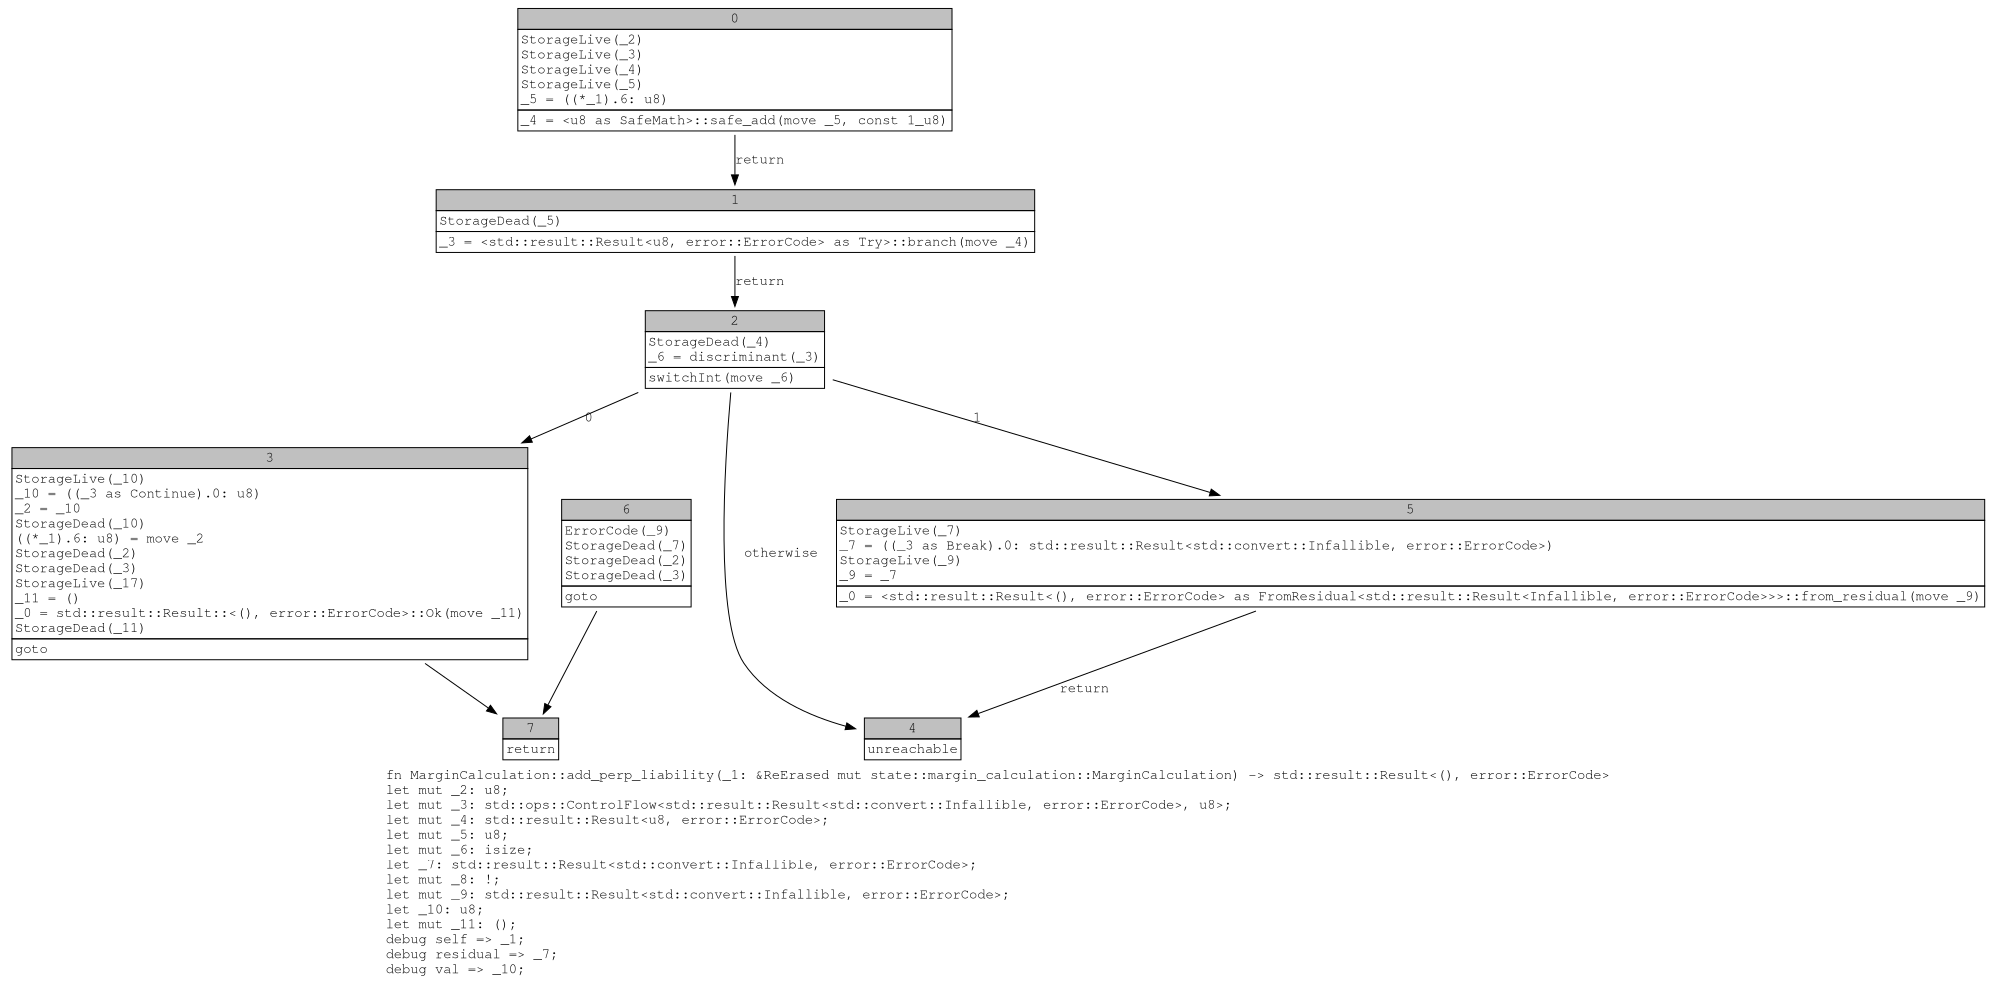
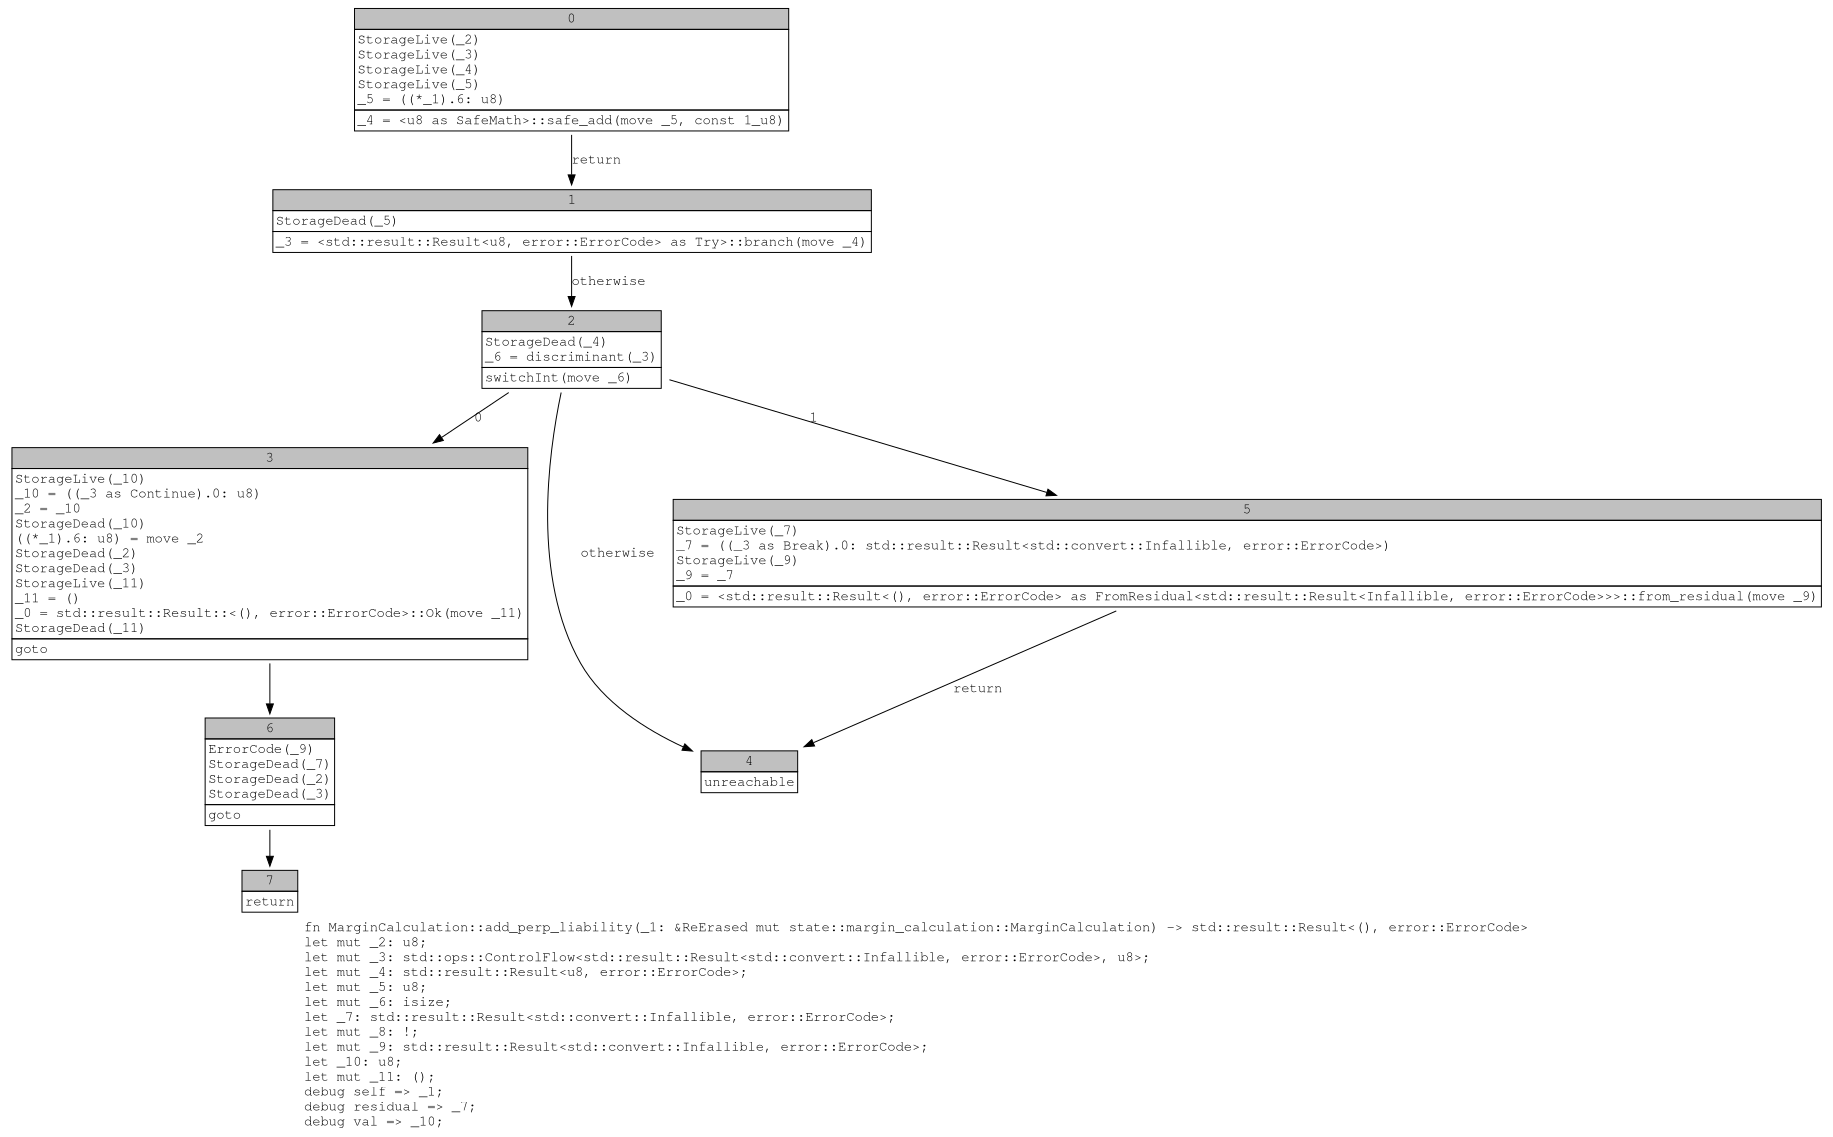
  digraph {
    fontname="Courier, monospace"
    label=<fn MarginCalculation::add_perp_liability(_1: &amp;ReErased mut state::margin_calculation::MarginCalculation) -&gt; std::result::Result&lt;(), error::ErrorCode&gt;<br align="left"/>let mut _2: u8;<br align="left"/>let mut _3: std::ops::ControlFlow&lt;std::result::Result&lt;std::convert::Infallible, error::ErrorCode&gt;, u8&gt;;<br align="left"/>let mut _4: std::result::Result&lt;u8, error::ErrorCode&gt;;<br align="left"/>let mut _5: u8;<br align="left"/>let mut _6: isize;<br align="left"/>let _7: std::result::Result&lt;std::convert::Infallible, error::ErrorCode&gt;;<br align="left"/>let mut _8: !;<br align="left"/>let mut _9: std::result::Result&lt;std::convert::Infallible, error::ErrorCode&gt;;<br align="left"/>let _10: u8;<br align="left"/>let mut _11: ();<br align="left"/>debug self =&gt; _1;<br align="left"/>debug residual =&gt; _7;<br align="left"/>debug val =&gt; _10;<br align="left"/>>
    node [fontname="Courier, monospace" shape=none]
    edge [fontname="Courier, monospace"]
    n1 [label=<<table border="0" cellborder="1" cellspacing="0"><tr><td bgcolor="gray" align="center" colspan="1">0</td></tr><tr><td align="left" balign="left">StorageLive(_2)<br/>StorageLive(_3)<br/>StorageLive(_4)<br/>StorageLive(_5)<br/>_5 = ((*_1).6: u8)<br/></td></tr><tr><td align="left">_4 = &lt;u8 as SafeMath&gt;::safe_add(move _5, const 1_u8)</td></tr></table>>]
    n2 [label=<<table border="0" cellborder="1" cellspacing="0"><tr><td bgcolor="gray" align="center" colspan="1">1</td></tr><tr><td align="left" balign="left">StorageDead(_5)<br/></td></tr><tr><td align="left">_3 = &lt;std::result::Result&lt;u8, error::ErrorCode&gt; as Try&gt;::branch(move _4)</td></tr></table>>]
    n3 [label=<<table border="0" cellborder="1" cellspacing="0"><tr><td bgcolor="gray" align="center" colspan="1">2</td></tr><tr><td align="left" balign="left">StorageDead(_4)<br/>_6 = discriminant(_3)<br/></td></tr><tr><td align="left">switchInt(move _6)</td></tr></table>>]
-   n4 [label=<<table border="0" cellborder="1" cellspacing="0"><tr><td bgcolor="gray" align="center" colspan="1">3</td></tr><tr><td align="left" balign="left">StorageLive(_10)<br/>_10 = ((_3 as Continue).0: u8)<br/>_2 = _10<br/>StorageDead(_10)<br/>((*_1).6: u8) = move _2<br/>StorageDead(_2)<br/>StorageDead(_3)<br/>StorageLive(_17)<br/>_11 = ()<br/>_0 = std::result::Result::&lt;(), error::ErrorCode&gt;::Ok(move _11)<br/>StorageDead(_11)<br/></td></tr><tr><td align="left">goto</td></tr></table>>]
+   n4 [label=<<table border="0" cellborder="1" cellspacing="0"><tr><td bgcolor="gray" align="center" colspan="1">3</td></tr><tr><td align="left" balign="left">StorageLive(_10)<br/>_10 = ((_3 as Continue).0: u8)<br/>_2 = _10<br/>StorageDead(_10)<br/>((*_1).6: u8) = move _2<br/>StorageDead(_2)<br/>StorageDead(_3)<br/>StorageLive(_11)<br/>_11 = ()<br/>_0 = std::result::Result::&lt;(), error::ErrorCode&gt;::Ok(move _11)<br/>StorageDead(_11)<br/></td></tr><tr><td align="left">goto</td></tr></table>>]
    n5 [label=<<table border="0" cellborder="1" cellspacing="0"><tr><td bgcolor="gray" align="center" colspan="1">4</td></tr><tr><td align="left">unreachable</td></tr></table>>]
    n6 [label=<<table border="0" cellborder="1" cellspacing="0"><tr><td bgcolor="gray" align="center" colspan="1">5</td></tr><tr><td align="left" balign="left">StorageLive(_7)<br/>_7 = ((_3 as Break).0: std::result::Result&lt;std::convert::Infallible, error::ErrorCode&gt;)<br/>StorageLive(_9)<br/>_9 = _7<br/></td></tr><tr><td align="left">_0 = &lt;std::result::Result&lt;(), error::ErrorCode&gt; as FromResidual&lt;std::result::Result&lt;Infallible, error::ErrorCode&gt;&gt;&gt;::from_residual(move _9)</td></tr></table>>]
    n7 [label=<<table border="0" cellborder="1" cellspacing="0"><tr><td bgcolor="gray" align="center" colspan="1">7</td></tr><tr><td align="left">return</td></tr></table>>]
    n8 [label=<<table border="0" cellborder="1" cellspacing="0"><tr><td bgcolor="gray" align="center" colspan="1">6</td></tr><tr><td align="left" balign="left">ErrorCode(_9)<br/>StorageDead(_7)<br/>StorageDead(_2)<br/>StorageDead(_3)<br/></td></tr><tr><td align="left">goto</td></tr></table>>]
    n1 -> n2 [label=return]
-   n2 -> n3 [label=return]
+   n2 -> n3 [label=otherwise]
    n3 -> n4 [label=0]
    n3 -> n5 [label=otherwise]
    n3 -> n6 [label=1]
-   n4 -> n7
+   n4 -> n8
    n6 -> n5 [label=return]
    n8 -> n7
  }
